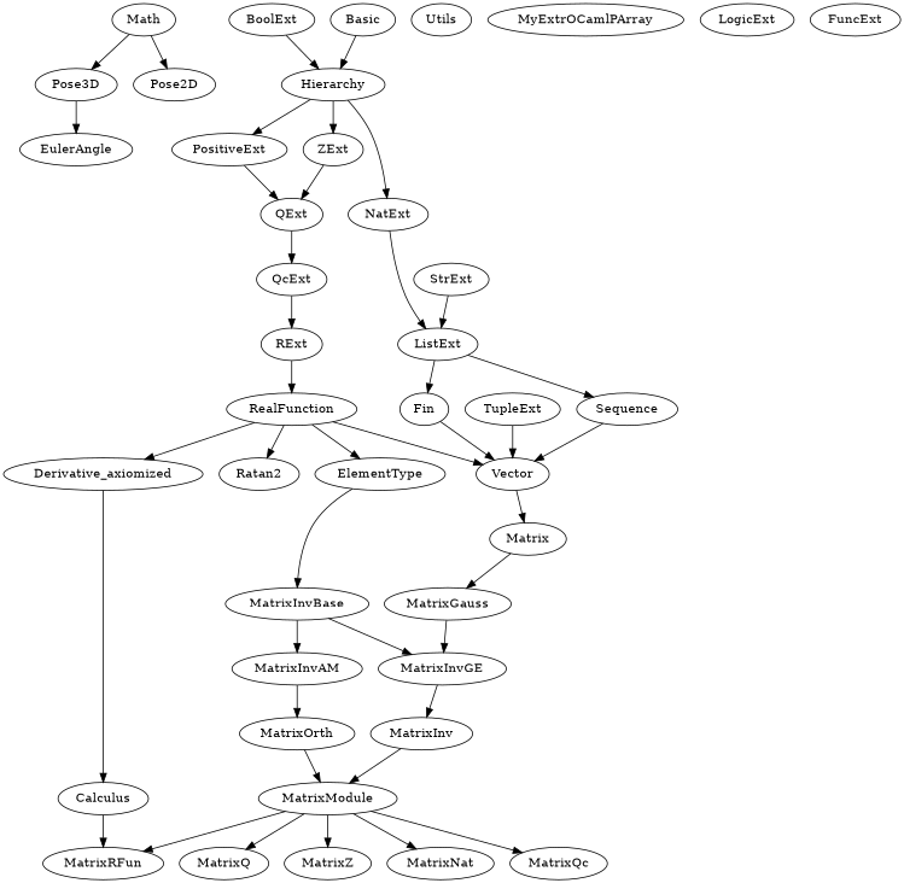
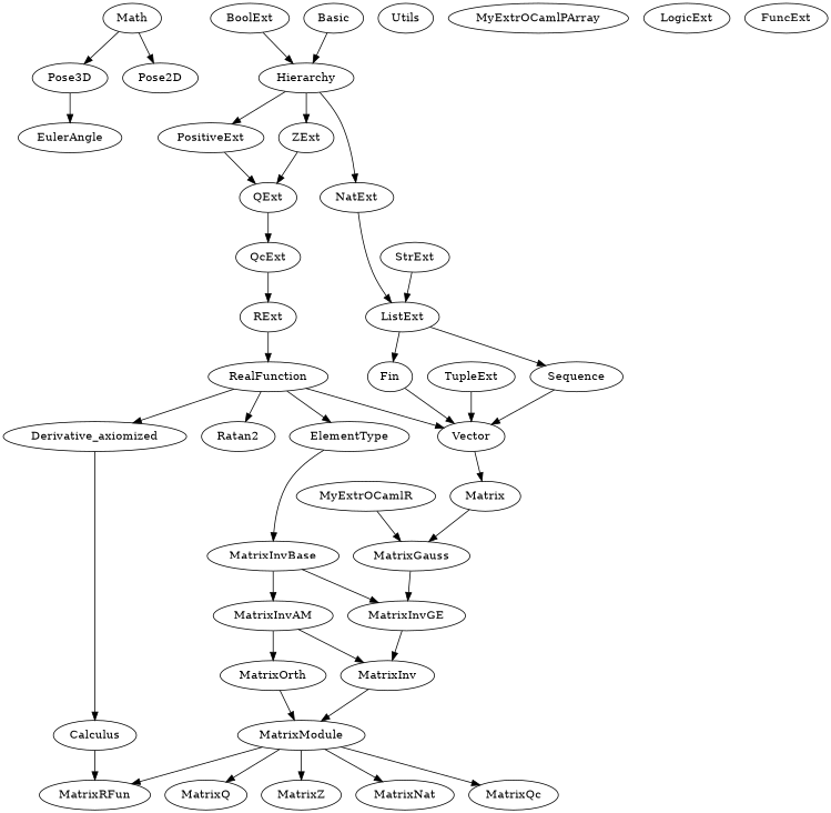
  digraph {
    n1 [label=EulerAngle]
    n2 [label=Pose3D]
    n3 [label=Pose2D]
    n4 [label=Math]
    n5 [label=MatrixRFun]
    n6 [label=MatrixQc]
    n7 [label=MatrixQ]
    n8 [label=MatrixZ]
    n9 [label=MatrixNat]
    n10 [label=MatrixModule]
    n11 [label=ElementType]
    n12 [label=MatrixInvBase]
    n13 [label=MatrixInvGE]
    n14 [label=MatrixInvAM]
    n15 [label=MatrixOrth]
    n16 [label=MatrixInv]
    n17 [label=MatrixGauss]
    n18 [label=Matrix]
    n19 [label=Vector]
    n20 [label=Sequence]
    n21 [label=Fin]
    n22 [label=Ratan2]
    n23 [label=Calculus]
    n24 [label=Derivative_axiomized]
    n25 [label=RealFunction]
    n26 [label=Utils]
+   n27 [label=MyExtrOCamlR]
    n28 [label=MyExtrOCamlPArray]
    n29 [label=ListExt]
    n30 [label=TupleExt]
    n31 [label=StrExt]
    n32 [label=RExt]
    n33 [label=QcExt]
    n34 [label=QExt]
    n35 [label=ZExt]
    n36 [label=PositiveExt]
    n37 [label=NatExt]
    n38 [label=Hierarchy]
    n39 [label=BoolExt]
    n40 [label=LogicExt]
    n41 [label=FuncExt]
    n42 [label=Basic]
    n2 -> n1
    n4 -> n2
    n4 -> n3
    n10 -> n5
    n10 -> n6
    n10 -> n7
    n10 -> n8
    n10 -> n9
    n11 -> n12
    n12 -> n13
    n12 -> n14
    n13 -> n16
    n14 -> n15
+   n14 -> n16
    n15 -> n10
    n16 -> n10
    n17 -> n13
    n18 -> n17
    n19 -> n18
    n20 -> n19
    n21 -> n19
    n23 -> n5
    n24 -> n23
    n25 -> n11
    n25 -> n19
    n25 -> n22
    n25 -> n24
+   n27 -> n17
    n29 -> n20
    n29 -> n21
    n30 -> n19
    n31 -> n29
    n32 -> n25
    n33 -> n32
    n34 -> n33
    n35 -> n34
    n36 -> n34
    n37 -> n29
    n38 -> n35
    n38 -> n36
    n38 -> n37
    n39 -> n38
    n42 -> n38
  }
